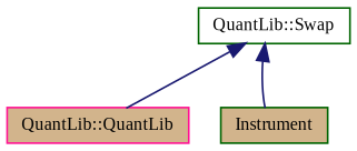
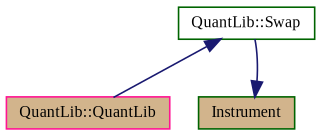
  digraph {
    fontname="Liberation Serif"
    node [color=darkgreen fillcolor=tan fontname="Liberation Serif" fontsize=10 shape=record style=filled]
    edge [color=midnightblue dir=back fontname="Liberation Serif" fontsize=10 labelfontname=Helvetica labelfontsize=10 style=solid]
    n1 [color=deeppink fontcolor=black height=0.2 label="QuantLib::QuantLib" width=0.4]
    n2 [fillcolor=white height=0.2 label="QuantLib::Swap" width=0.4]
    n3 [height=0.2 label=Instrument width=0.4]
    n2 -> n1
-   n2 -> n3
+   n3 -> n2
  }
